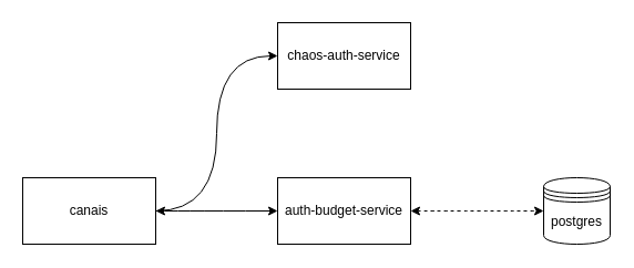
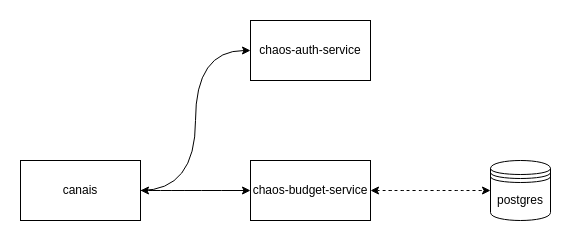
  <mxCell id="0" />
  <mxCell id="1" parent="0" />
- <mxCell id="2" value="auth-budget-service" style="rounded=0;whiteSpace=wrap;html=1;" vertex="1" parent="1"><mxGeometry x="250" y="160" width="120" height="60" as="geometry" /></mxCell>
+ <mxCell id="2" value="chaos-budget-service" style="rounded=0;whiteSpace=wrap;html=1;" vertex="1" parent="1"><mxGeometry x="250" y="160" width="120" height="60" as="geometry" /></mxCell>
  <mxCell id="3" value="" style="endArrow=classic;startArrow=classic;html=1;rounded=0;exitX=1;exitY=0.5;exitDx=0;exitDy=0;entryX=0;entryY=0.5;entryDx=0;entryDy=0;edgeStyle=orthogonalEdgeStyle;curved=1;" edge="1" parent="1" source="7" target="2"><mxGeometry width="50" height="50" relative="1" as="geometry"><mxPoint x="370" y="190" as="sourcePoint" /><mxPoint x="630" y="250" as="targetPoint" /></mxGeometry></mxCell>
  <mxCell id="4" value="postgres" style="shape=datastore;whiteSpace=wrap;html=1;" vertex="1" parent="1"><mxGeometry x="490" y="160" width="60" height="60" as="geometry" /></mxCell>
  <mxCell id="5" value="" style="endArrow=classic;startArrow=classic;html=1;rounded=0;curved=1;exitX=1;exitY=0.5;exitDx=0;exitDy=0;entryX=0;entryY=0.5;entryDx=0;entryDy=0;edgeStyle=orthogonalEdgeStyle;dashed=1;" edge="1" parent="1" source="2" target="4"><mxGeometry width="50" height="50" relative="1" as="geometry"><mxPoint x="680" y="300" as="sourcePoint" /><mxPoint x="730" y="250" as="targetPoint" /></mxGeometry></mxCell>
  <mxCell id="6" style="edgeStyle=orthogonalEdgeStyle;curved=1;rounded=0;orthogonalLoop=1;jettySize=auto;html=1;exitX=1;exitY=0.5;exitDx=0;exitDy=0;entryX=0;entryY=0.5;entryDx=0;entryDy=0;" edge="1" parent="1" source="7" target="8"><mxGeometry relative="1" as="geometry" /></mxCell>
  <mxCell id="7" value="canais" style="rounded=0;whiteSpace=wrap;html=1;" vertex="1" parent="1"><mxGeometry x="20" y="160" width="120" height="60" as="geometry" /></mxCell>
  <mxCell id="8" value="chaos-auth-service" style="rounded=0;whiteSpace=wrap;html=1;" vertex="1" parent="1"><mxGeometry x="250" y="20" width="120" height="60" as="geometry" /></mxCell>
